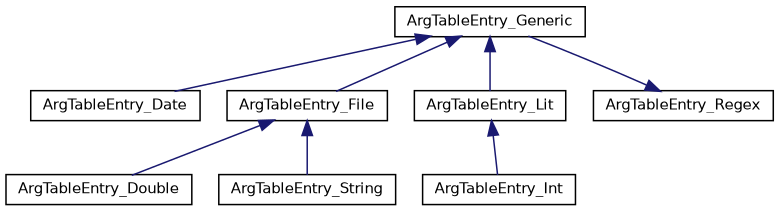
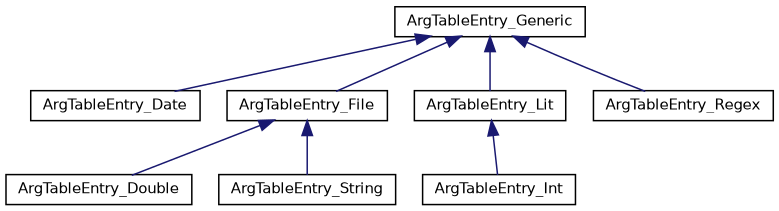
  digraph {
    rankdir=TB
    node [color=black fillcolor=white fontname=Helvetica fontsize=10 shape=record style=filled]
    edge [color=midnightblue dir=back fontname=Helvetica fontsize=10 labelfontname=Helvetica labelfontsize=10 style=solid]
    n1 [height=0.2 label=ArgTableEntry_Generic width=0.4]
    n2 [height=0.2 label=ArgTableEntry_Date width=0.4]
    n3 [height=0.2 label=ArgTableEntry_File width=0.4]
    n4 [height=0.2 label=ArgTableEntry_Lit width=0.4]
    n5 [height=0.2 label=ArgTableEntry_Regex width=0.4]
    n6 [height=0.2 label=ArgTableEntry_Double width=0.4]
    n7 [height=0.2 label=ArgTableEntry_String width=0.4]
    n8 [height=0.2 label=ArgTableEntry_Int width=0.4]
    n1 -> n2
    n1 -> n3
    n1 -> n4
-   n5 -> n1
+   n1 -> n5
    n3 -> n6
    n3 -> n7
    n4 -> n8
  }
